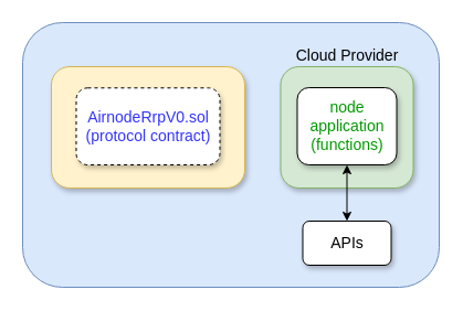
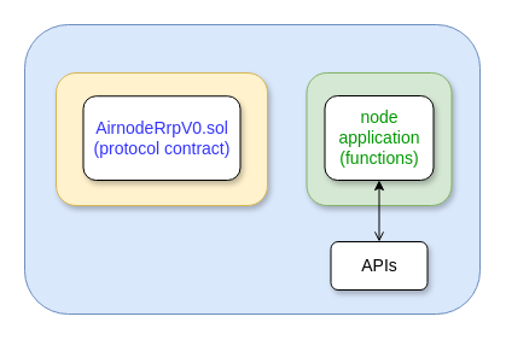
  <mxCell id="0" />
  <mxCell id="1" parent="0" />
  <mxCell id="2" value="" style="rounded=1;whiteSpace=wrap;html=1;fillColor=#dae8fc;strokeColor=#6c8ebf;" vertex="1" parent="1"><mxGeometry x="20" y="20" width="377" height="240" as="geometry" /></mxCell>
  <mxCell id="3" value="" style="rounded=1;whiteSpace=wrap;html=1;fillColor=#d5e8d4;strokeColor=#82b366;shadow=1;" parent="1" vertex="1"><mxGeometry x="253.5" y="60" width="120" height="110" as="geometry" /></mxCell>
  <mxCell id="4" value="&lt;font style=&quot;font-size: 14px&quot;&gt;APIs&lt;/font&gt;" style="rounded=1;whiteSpace=wrap;html=1;shadow=1;" parent="1" vertex="1"><mxGeometry x="273.5" y="200" width="80" height="40" as="geometry" /></mxCell>
- <mxCell id="5" style="edgeStyle=orthogonalEdgeStyle;rounded=0;orthogonalLoop=1;jettySize=auto;html=1;entryX=0.5;entryY=0;entryDx=0;entryDy=0;startArrow=classic;startFill=1;" parent="1" source="6" target="4" edge="1"><mxGeometry relative="1" as="geometry" /></mxCell>
+ <mxCell id="5" style="edgeStyle=orthogonalEdgeStyle;rounded=0;orthogonalLoop=1;jettySize=auto;html=1;entryX=0.5;entryY=0;entryDx=0;entryDy=0;startArrow=classic;startFill=1;endArrow=open;" parent="1" source="6" target="4" edge="1"><mxGeometry relative="1" as="geometry" /></mxCell>
  <mxCell id="6" value="&lt;font style=&quot;font-size: 14px&quot; color=&quot;#009900&quot;&gt;node&lt;br&gt;application&lt;br&gt;(functions)&lt;/font&gt;" style="rounded=1;whiteSpace=wrap;html=1;shadow=1;" parent="1" vertex="1"><mxGeometry x="268.5" y="79" width="90" height="70" as="geometry" /></mxCell>
  <mxCell id="7" value="" style="rounded=1;whiteSpace=wrap;html=1;fillColor=#fff2cc;strokeColor=#d6b656;shadow=1;" parent="1" vertex="1"><mxGeometry x="46" y="60" width="175" height="110" as="geometry" /></mxCell>
- <mxCell id="8" value="&lt;span style=&quot;font-size: 14px&quot;&gt;Cloud Provider&lt;/span&gt;" style="text;html=1;strokeColor=none;fillColor=none;align=center;verticalAlign=middle;whiteSpace=wrap;rounded=0;fontStyle=0;fontSize=14;" parent="1" vertex="1"><mxGeometry x="243.5" y="40" width="140" height="20" as="geometry" /></mxCell>
- <mxCell id="9" value="&lt;font style=&quot;font-size: 14px&quot; color=&quot;#3333ff&quot;&gt;AirnodeRrpV0.sol&lt;br&gt;(protocol contract)&lt;/font&gt;" style="rounded=1;whiteSpace=wrap;html=1;shadow=1;dashed=1;" parent="1" vertex="1"><mxGeometry x="68.5" y="79.25" width="130" height="69.75" as="geometry" /></mxCell>
+ <mxCell id="9" value="&lt;font style=&quot;font-size: 14px&quot; color=&quot;#3333ff&quot;&gt;AirnodeRrpV0.sol&lt;br&gt;(protocol contract)&lt;/font&gt;" style="rounded=1;whiteSpace=wrap;html=1;shadow=1;" parent="1" vertex="1"><mxGeometry x="68.5" y="79.25" width="130" height="69.75" as="geometry" /></mxCell>
